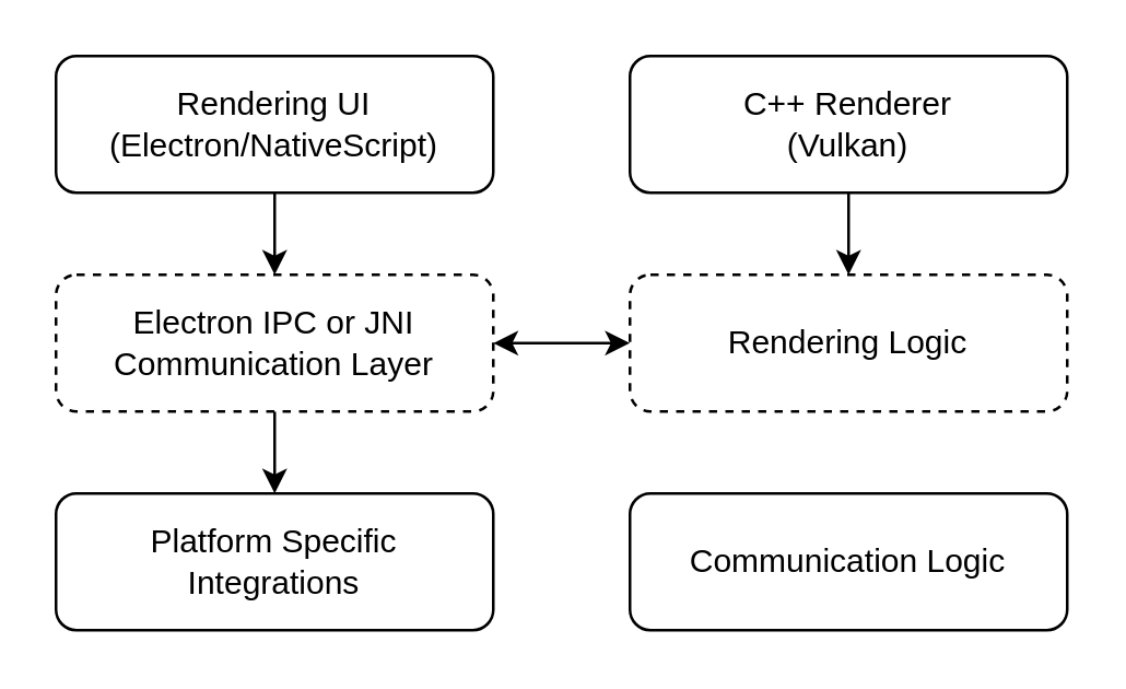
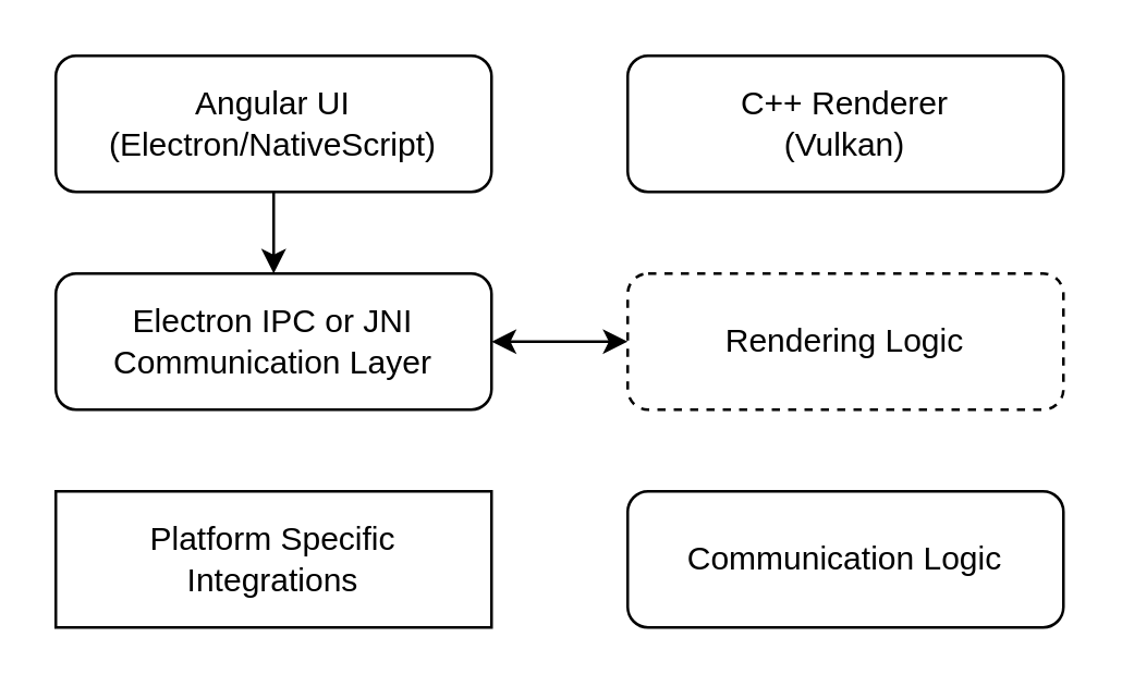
  <mxCell id="0" />
  <mxCell id="1" parent="0" />
  <mxCell id="2" style="edgeStyle=none;html=1;startArrow=none;startFill=0;" edge="1" parent="1" source="3" target="7"><mxGeometry relative="1" as="geometry" /></mxCell>
- <mxCell id="3" value="Rendering UI&lt;br&gt;(Electron/NativeScript)" style="rounded=1;whiteSpace=wrap;html=1;" vertex="1" parent="1"><mxGeometry x="20" y="20" width="160" height="50" as="geometry" /></mxCell>
- <mxCell id="4" style="edgeStyle=none;html=1;startArrow=none;startFill=0;" edge="1" parent="1" source="5" target="9"><mxGeometry relative="1" as="geometry" /></mxCell>
+ <mxCell id="3" value="Angular UI&lt;br&gt;(Electron/NativeScript)" style="rounded=1;whiteSpace=wrap;html=1;" vertex="1" parent="1"><mxGeometry x="20" y="20" width="160" height="50" as="geometry" /></mxCell>
  <mxCell id="5" value="C++ Renderer&lt;br&gt;(Vulkan)" style="rounded=1;whiteSpace=wrap;html=1;" vertex="1" parent="1"><mxGeometry x="230" y="20" width="160" height="50" as="geometry" /></mxCell>
- <mxCell id="6" style="edgeStyle=none;html=1;startArrow=none;startFill=0;" edge="1" parent="1" source="7" target="10"><mxGeometry relative="1" as="geometry" /></mxCell>
- <mxCell id="7" value="Electron IPC or JNI&lt;br&gt;Communication Layer" style="rounded=1;whiteSpace=wrap;html=1;dashed=1;" vertex="1" parent="1"><mxGeometry x="20" y="100" width="160" height="50" as="geometry" /></mxCell>
+ <mxCell id="7" value="Electron IPC or JNI&lt;br&gt;Communication Layer" style="rounded=1;whiteSpace=wrap;html=1;" vertex="1" parent="1"><mxGeometry x="20" y="100" width="160" height="50" as="geometry" /></mxCell>
  <mxCell id="8" style="edgeStyle=none;html=1;startArrow=classic;startFill=1;" edge="1" parent="1" source="9" target="7"><mxGeometry relative="1" as="geometry" /></mxCell>
  <mxCell id="9" value="Rendering Logic" style="rounded=1;whiteSpace=wrap;html=1;dashed=1;" vertex="1" parent="1"><mxGeometry x="230" y="100" width="160" height="50" as="geometry" /></mxCell>
- <mxCell id="10" value="Platform Specific &lt;br&gt;Integrations" style="rounded=1;whiteSpace=wrap;html=1;" vertex="1" parent="1"><mxGeometry x="20" y="180" width="160" height="50" as="geometry" /></mxCell>
+ <mxCell id="10" value="Platform Specific &lt;br&gt;Integrations" style="whiteSpace=wrap;html=1;rounded=0;" vertex="1" parent="1"><mxGeometry x="20" y="180" width="160" height="50" as="geometry" /></mxCell>
  <mxCell id="11" value="Communication Logic" style="rounded=1;whiteSpace=wrap;html=1;" vertex="1" parent="1"><mxGeometry x="230" y="180" width="160" height="50" as="geometry" /></mxCell>
